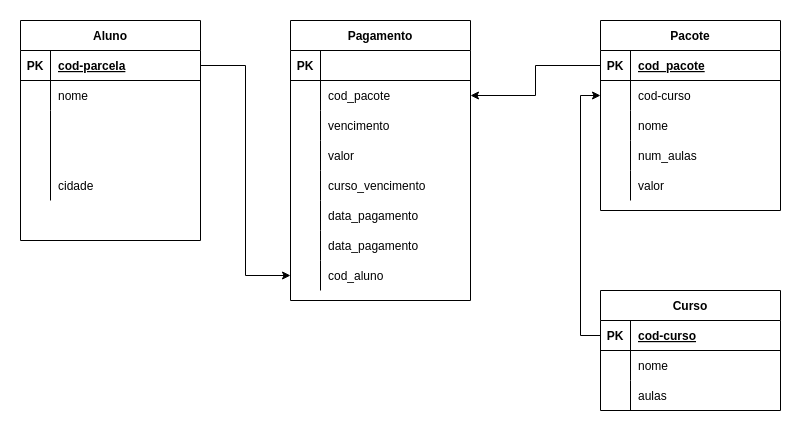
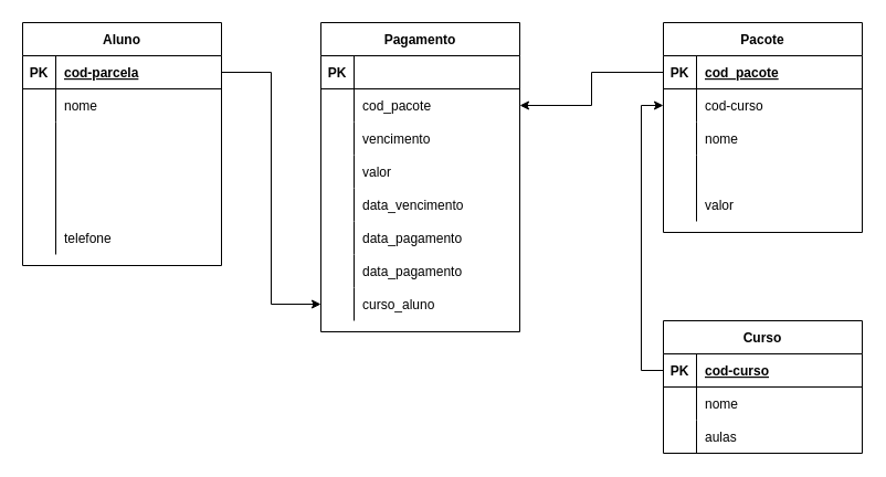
  <mxCell id="0" />
  <mxCell id="1" parent="0" />
  <mxCell id="2" value="Aluno" style="shape=table;startSize=30;container=1;collapsible=1;childLayout=tableLayout;fixedRows=1;rowLines=0;fontStyle=1;align=center;resizeLast=1;" vertex="1" parent="1"><mxGeometry x="20" y="20" width="180" height="220" as="geometry" /></mxCell>
  <mxCell id="3" value="" style="shape=partialRectangle;collapsible=0;dropTarget=0;pointerEvents=0;fillColor=none;top=0;left=0;bottom=1;right=0;points=[[0,0.5],[1,0.5]];portConstraint=eastwest;" vertex="1" parent="2"><mxGeometry y="30" width="180" height="30" as="geometry" /></mxCell>
  <mxCell id="4" value="PK" style="shape=partialRectangle;connectable=0;fillColor=none;top=0;left=0;bottom=0;right=0;fontStyle=1;overflow=hidden;" vertex="1" parent="3"><mxGeometry width="30" height="30" as="geometry" /></mxCell>
  <mxCell id="5" value="cod-parcela" style="shape=partialRectangle;connectable=0;fillColor=none;top=0;left=0;bottom=0;right=0;align=left;spacingLeft=6;fontStyle=5;overflow=hidden;" vertex="1" parent="3"><mxGeometry x="30" width="150" height="30" as="geometry" /></mxCell>
  <mxCell id="6" value="" style="shape=partialRectangle;collapsible=0;dropTarget=0;pointerEvents=0;fillColor=none;top=0;left=0;bottom=0;right=0;points=[[0,0.5],[1,0.5]];portConstraint=eastwest;" vertex="1" parent="2"><mxGeometry y="60" width="180" height="30" as="geometry" /></mxCell>
  <mxCell id="7" value="" style="shape=partialRectangle;connectable=0;fillColor=none;top=0;left=0;bottom=0;right=0;editable=1;overflow=hidden;" vertex="1" parent="6"><mxGeometry width="30" height="30" as="geometry" /></mxCell>
  <mxCell id="8" value="nome" style="shape=partialRectangle;connectable=0;fillColor=none;top=0;left=0;bottom=0;right=0;align=left;spacingLeft=6;overflow=hidden;" vertex="1" parent="6"><mxGeometry x="30" width="150" height="30" as="geometry" /></mxCell>
  <mxCell id="9" value="" style="shape=partialRectangle;collapsible=0;dropTarget=0;pointerEvents=0;fillColor=none;top=0;left=0;bottom=0;right=0;points=[[0,0.5],[1,0.5]];portConstraint=eastwest;" vertex="1" parent="2"><mxGeometry y="90" width="180" height="30" as="geometry" /></mxCell>
  <mxCell id="10" value="" style="shape=partialRectangle;connectable=0;fillColor=none;top=0;left=0;bottom=0;right=0;editable=1;overflow=hidden;" vertex="1" parent="9"><mxGeometry width="30" height="30" as="geometry" /></mxCell>
  <mxCell id="11" value="" style="shape=partialRectangle;collapsible=0;dropTarget=0;pointerEvents=0;fillColor=none;top=0;left=0;bottom=0;right=0;points=[[0,0.5],[1,0.5]];portConstraint=eastwest;" vertex="1" parent="2"><mxGeometry y="120" width="180" height="30" as="geometry" /></mxCell>
  <mxCell id="12" value="" style="shape=partialRectangle;connectable=0;fillColor=none;top=0;left=0;bottom=0;right=0;editable=1;overflow=hidden;" vertex="1" parent="11"><mxGeometry width="30" height="30" as="geometry" /></mxCell>
  <mxCell id="13" value="" style="shape=partialRectangle;collapsible=0;dropTarget=0;pointerEvents=0;fillColor=none;top=0;left=0;bottom=0;right=0;points=[[0,0.5],[1,0.5]];portConstraint=eastwest;" vertex="1" parent="2"><mxGeometry y="150" width="180" height="30" as="geometry" /></mxCell>
  <mxCell id="14" value="" style="shape=partialRectangle;connectable=0;fillColor=none;top=0;left=0;bottom=0;right=0;editable=1;overflow=hidden;" vertex="1" parent="13"><mxGeometry width="30" height="30" as="geometry" /></mxCell>
- <mxCell id="15" value="cidade" style="shape=partialRectangle;connectable=0;fillColor=none;top=0;left=0;bottom=0;right=0;align=left;spacingLeft=6;overflow=hidden;" vertex="1" parent="13"><mxGeometry x="30" width="150" height="30" as="geometry" /></mxCell>
  <mxCell id="16" value="" style="shape=partialRectangle;collapsible=0;dropTarget=0;pointerEvents=0;fillColor=none;top=0;left=0;bottom=0;right=0;points=[[0,0.5],[1,0.5]];portConstraint=eastwest;" vertex="1" parent="2"><mxGeometry y="180" width="180" height="30" as="geometry" /></mxCell>
  <mxCell id="17" value="" style="shape=partialRectangle;connectable=0;fillColor=none;top=0;left=0;bottom=0;right=0;editable=1;overflow=hidden;" vertex="1" parent="16"><mxGeometry width="30" height="30" as="geometry" /></mxCell>
+ <mxCell id="18" value="telefone" style="shape=partialRectangle;connectable=0;fillColor=none;top=0;left=0;bottom=0;right=0;align=left;spacingLeft=6;overflow=hidden;" vertex="1" parent="16"><mxGeometry x="30" width="150" height="30" as="geometry" /></mxCell>
  <mxCell id="19" value="Pacote" style="shape=table;startSize=30;container=1;collapsible=1;childLayout=tableLayout;fixedRows=1;rowLines=0;fontStyle=1;align=center;resizeLast=1;" vertex="1" parent="1"><mxGeometry x="600" y="20" width="180" height="190" as="geometry" /></mxCell>
  <mxCell id="20" value="" style="shape=partialRectangle;collapsible=0;dropTarget=0;pointerEvents=0;fillColor=none;top=0;left=0;bottom=1;right=0;points=[[0,0.5],[1,0.5]];portConstraint=eastwest;" vertex="1" parent="19"><mxGeometry y="30" width="180" height="30" as="geometry" /></mxCell>
  <mxCell id="21" value="PK" style="shape=partialRectangle;connectable=0;fillColor=none;top=0;left=0;bottom=0;right=0;fontStyle=1;overflow=hidden;" vertex="1" parent="20"><mxGeometry width="30" height="30" as="geometry" /></mxCell>
  <mxCell id="22" value="cod_pacote" style="shape=partialRectangle;connectable=0;fillColor=none;top=0;left=0;bottom=0;right=0;align=left;spacingLeft=6;fontStyle=5;overflow=hidden;" vertex="1" parent="20"><mxGeometry x="30" width="150" height="30" as="geometry" /></mxCell>
  <mxCell id="23" value="" style="shape=partialRectangle;collapsible=0;dropTarget=0;pointerEvents=0;fillColor=none;top=0;left=0;bottom=0;right=0;points=[[0,0.5],[1,0.5]];portConstraint=eastwest;" vertex="1" parent="19"><mxGeometry y="60" width="180" height="30" as="geometry" /></mxCell>
  <mxCell id="24" value="" style="shape=partialRectangle;connectable=0;fillColor=none;top=0;left=0;bottom=0;right=0;editable=1;overflow=hidden;" vertex="1" parent="23"><mxGeometry width="30" height="30" as="geometry" /></mxCell>
  <mxCell id="25" value="cod-curso" style="shape=partialRectangle;connectable=0;fillColor=none;top=0;left=0;bottom=0;right=0;align=left;spacingLeft=6;overflow=hidden;" vertex="1" parent="23"><mxGeometry x="30" width="150" height="30" as="geometry" /></mxCell>
  <mxCell id="26" value="" style="shape=partialRectangle;collapsible=0;dropTarget=0;pointerEvents=0;fillColor=none;top=0;left=0;bottom=0;right=0;points=[[0,0.5],[1,0.5]];portConstraint=eastwest;" vertex="1" parent="19"><mxGeometry y="90" width="180" height="30" as="geometry" /></mxCell>
  <mxCell id="27" value="" style="shape=partialRectangle;connectable=0;fillColor=none;top=0;left=0;bottom=0;right=0;editable=1;overflow=hidden;" vertex="1" parent="26"><mxGeometry width="30" height="30" as="geometry" /></mxCell>
  <mxCell id="28" value="nome" style="shape=partialRectangle;connectable=0;fillColor=none;top=0;left=0;bottom=0;right=0;align=left;spacingLeft=6;overflow=hidden;" vertex="1" parent="26"><mxGeometry x="30" width="150" height="30" as="geometry" /></mxCell>
  <mxCell id="29" value="" style="shape=partialRectangle;collapsible=0;dropTarget=0;pointerEvents=0;fillColor=none;top=0;left=0;bottom=0;right=0;points=[[0,0.5],[1,0.5]];portConstraint=eastwest;" vertex="1" parent="19"><mxGeometry y="120" width="180" height="30" as="geometry" /></mxCell>
  <mxCell id="30" value="" style="shape=partialRectangle;connectable=0;fillColor=none;top=0;left=0;bottom=0;right=0;editable=1;overflow=hidden;" vertex="1" parent="29"><mxGeometry width="30" height="30" as="geometry" /></mxCell>
- <mxCell id="31" value="num_aulas" style="shape=partialRectangle;connectable=0;fillColor=none;top=0;left=0;bottom=0;right=0;align=left;spacingLeft=6;overflow=hidden;" vertex="1" parent="29"><mxGeometry x="30" width="150" height="30" as="geometry" /></mxCell>
  <mxCell id="32" value="" style="shape=partialRectangle;collapsible=0;dropTarget=0;pointerEvents=0;fillColor=none;top=0;left=0;bottom=0;right=0;points=[[0,0.5],[1,0.5]];portConstraint=eastwest;" vertex="1" parent="19"><mxGeometry y="150" width="180" height="30" as="geometry" /></mxCell>
  <mxCell id="33" value="" style="shape=partialRectangle;connectable=0;fillColor=none;top=0;left=0;bottom=0;right=0;editable=1;overflow=hidden;" vertex="1" parent="32"><mxGeometry width="30" height="30" as="geometry" /></mxCell>
  <mxCell id="34" value="valor" style="shape=partialRectangle;connectable=0;fillColor=none;top=0;left=0;bottom=0;right=0;align=left;spacingLeft=6;overflow=hidden;" vertex="1" parent="32"><mxGeometry x="30" width="150" height="30" as="geometry" /></mxCell>
  <mxCell id="35" value="Curso" style="shape=table;startSize=30;container=1;collapsible=1;childLayout=tableLayout;fixedRows=1;rowLines=0;fontStyle=1;align=center;resizeLast=1;" vertex="1" parent="1"><mxGeometry x="600" y="290" width="180" height="120" as="geometry" /></mxCell>
  <mxCell id="36" value="" style="shape=partialRectangle;collapsible=0;dropTarget=0;pointerEvents=0;fillColor=none;top=0;left=0;bottom=1;right=0;points=[[0,0.5],[1,0.5]];portConstraint=eastwest;" vertex="1" parent="35"><mxGeometry y="30" width="180" height="30" as="geometry" /></mxCell>
  <mxCell id="37" value="PK" style="shape=partialRectangle;connectable=0;fillColor=none;top=0;left=0;bottom=0;right=0;fontStyle=1;overflow=hidden;" vertex="1" parent="36"><mxGeometry width="30" height="30" as="geometry" /></mxCell>
  <mxCell id="38" value="cod-curso" style="shape=partialRectangle;connectable=0;fillColor=none;top=0;left=0;bottom=0;right=0;align=left;spacingLeft=6;fontStyle=5;overflow=hidden;" vertex="1" parent="36"><mxGeometry x="30" width="150" height="30" as="geometry" /></mxCell>
  <mxCell id="39" value="" style="shape=partialRectangle;collapsible=0;dropTarget=0;pointerEvents=0;fillColor=none;top=0;left=0;bottom=0;right=0;points=[[0,0.5],[1,0.5]];portConstraint=eastwest;" vertex="1" parent="35"><mxGeometry y="60" width="180" height="30" as="geometry" /></mxCell>
  <mxCell id="40" value="" style="shape=partialRectangle;connectable=0;fillColor=none;top=0;left=0;bottom=0;right=0;editable=1;overflow=hidden;" vertex="1" parent="39"><mxGeometry width="30" height="30" as="geometry" /></mxCell>
  <mxCell id="41" value="nome" style="shape=partialRectangle;connectable=0;fillColor=none;top=0;left=0;bottom=0;right=0;align=left;spacingLeft=6;overflow=hidden;" vertex="1" parent="39"><mxGeometry x="30" width="150" height="30" as="geometry" /></mxCell>
  <mxCell id="42" value="" style="shape=partialRectangle;collapsible=0;dropTarget=0;pointerEvents=0;fillColor=none;top=0;left=0;bottom=0;right=0;points=[[0,0.5],[1,0.5]];portConstraint=eastwest;" vertex="1" parent="35"><mxGeometry y="90" width="180" height="30" as="geometry" /></mxCell>
  <mxCell id="43" value="" style="shape=partialRectangle;connectable=0;fillColor=none;top=0;left=0;bottom=0;right=0;editable=1;overflow=hidden;" vertex="1" parent="42"><mxGeometry width="30" height="30" as="geometry" /></mxCell>
  <mxCell id="44" value="aulas" style="shape=partialRectangle;connectable=0;fillColor=none;top=0;left=0;bottom=0;right=0;align=left;spacingLeft=6;overflow=hidden;" vertex="1" parent="42"><mxGeometry x="30" width="150" height="30" as="geometry" /></mxCell>
  <mxCell id="45" style="edgeStyle=orthogonalEdgeStyle;rounded=0;orthogonalLoop=1;jettySize=auto;html=1;exitX=1;exitY=0.5;exitDx=0;exitDy=0;" edge="1" parent="1" source="3" target="69"><mxGeometry relative="1" as="geometry" /></mxCell>
  <mxCell id="46" style="edgeStyle=orthogonalEdgeStyle;rounded=0;orthogonalLoop=1;jettySize=auto;html=1;exitX=0;exitY=0.5;exitDx=0;exitDy=0;" edge="1" parent="1" source="36"><mxGeometry relative="1" as="geometry"><mxPoint x="600" y="95" as="targetPoint" /><Array as="points"><mxPoint x="580" y="335" /><mxPoint x="580" y="95" /></Array></mxGeometry></mxCell>
  <mxCell id="47" style="edgeStyle=orthogonalEdgeStyle;rounded=0;orthogonalLoop=1;jettySize=auto;html=1;exitX=0;exitY=0.5;exitDx=0;exitDy=0;entryX=1;entryY=0.5;entryDx=0;entryDy=0;" edge="1" parent="1" source="20" target="51"><mxGeometry relative="1" as="geometry" /></mxCell>
  <mxCell id="48" value="Pagamento" style="shape=table;startSize=30;container=1;collapsible=1;childLayout=tableLayout;fixedRows=1;rowLines=0;fontStyle=1;align=center;resizeLast=1;" vertex="1" parent="1"><mxGeometry x="290" y="20" width="180" height="280" as="geometry" /></mxCell>
  <mxCell id="49" value="" style="shape=partialRectangle;collapsible=0;dropTarget=0;pointerEvents=0;fillColor=none;top=0;left=0;bottom=1;right=0;points=[[0,0.5],[1,0.5]];portConstraint=eastwest;" vertex="1" parent="48"><mxGeometry y="30" width="180" height="30" as="geometry" /></mxCell>
  <mxCell id="50" value="PK" style="shape=partialRectangle;connectable=0;fillColor=none;top=0;left=0;bottom=0;right=0;fontStyle=1;overflow=hidden;" vertex="1" parent="49"><mxGeometry width="30" height="30" as="geometry" /></mxCell>
  <mxCell id="51" value="" style="shape=partialRectangle;collapsible=0;dropTarget=0;pointerEvents=0;fillColor=none;top=0;left=0;bottom=0;right=0;points=[[0,0.5],[1,0.5]];portConstraint=eastwest;" vertex="1" parent="48"><mxGeometry y="60" width="180" height="30" as="geometry" /></mxCell>
  <mxCell id="52" value="" style="shape=partialRectangle;connectable=0;fillColor=none;top=0;left=0;bottom=0;right=0;editable=1;overflow=hidden;" vertex="1" parent="51"><mxGeometry width="30" height="30" as="geometry" /></mxCell>
  <mxCell id="53" value="cod_pacote" style="shape=partialRectangle;connectable=0;fillColor=none;top=0;left=0;bottom=0;right=0;align=left;spacingLeft=6;overflow=hidden;" vertex="1" parent="51"><mxGeometry x="30" width="150" height="30" as="geometry" /></mxCell>
  <mxCell id="54" value="" style="shape=partialRectangle;collapsible=0;dropTarget=0;pointerEvents=0;fillColor=none;top=0;left=0;bottom=0;right=0;points=[[0,0.5],[1,0.5]];portConstraint=eastwest;" vertex="1" parent="48"><mxGeometry y="90" width="180" height="30" as="geometry" /></mxCell>
  <mxCell id="55" value="" style="shape=partialRectangle;connectable=0;fillColor=none;top=0;left=0;bottom=0;right=0;editable=1;overflow=hidden;" vertex="1" parent="54"><mxGeometry width="30" height="30" as="geometry" /></mxCell>
  <mxCell id="56" value="vencimento" style="shape=partialRectangle;connectable=0;fillColor=none;top=0;left=0;bottom=0;right=0;align=left;spacingLeft=6;overflow=hidden;" vertex="1" parent="54"><mxGeometry x="30" width="150" height="30" as="geometry" /></mxCell>
  <mxCell id="57" value="" style="shape=partialRectangle;collapsible=0;dropTarget=0;pointerEvents=0;fillColor=none;top=0;left=0;bottom=0;right=0;points=[[0,0.5],[1,0.5]];portConstraint=eastwest;" vertex="1" parent="48"><mxGeometry y="120" width="180" height="30" as="geometry" /></mxCell>
  <mxCell id="58" value="" style="shape=partialRectangle;connectable=0;fillColor=none;top=0;left=0;bottom=0;right=0;editable=1;overflow=hidden;" vertex="1" parent="57"><mxGeometry width="30" height="30" as="geometry" /></mxCell>
  <mxCell id="59" value="valor" style="shape=partialRectangle;connectable=0;fillColor=none;top=0;left=0;bottom=0;right=0;align=left;spacingLeft=6;overflow=hidden;" vertex="1" parent="57"><mxGeometry x="30" width="150" height="30" as="geometry" /></mxCell>
  <mxCell id="60" value="" style="shape=partialRectangle;collapsible=0;dropTarget=0;pointerEvents=0;fillColor=none;top=0;left=0;bottom=0;right=0;points=[[0,0.5],[1,0.5]];portConstraint=eastwest;" vertex="1" parent="48"><mxGeometry y="150" width="180" height="30" as="geometry" /></mxCell>
  <mxCell id="61" value="" style="shape=partialRectangle;connectable=0;fillColor=none;top=0;left=0;bottom=0;right=0;editable=1;overflow=hidden;" vertex="1" parent="60"><mxGeometry width="30" height="30" as="geometry" /></mxCell>
- <mxCell id="62" value="curso_vencimento" style="shape=partialRectangle;connectable=0;fillColor=none;top=0;left=0;bottom=0;right=0;align=left;spacingLeft=6;overflow=hidden;" vertex="1" parent="60"><mxGeometry x="30" width="150" height="30" as="geometry" /></mxCell>
+ <mxCell id="62" value="data_vencimento" style="shape=partialRectangle;connectable=0;fillColor=none;top=0;left=0;bottom=0;right=0;align=left;spacingLeft=6;overflow=hidden;" vertex="1" parent="60"><mxGeometry x="30" width="150" height="30" as="geometry" /></mxCell>
  <mxCell id="63" value="" style="shape=partialRectangle;collapsible=0;dropTarget=0;pointerEvents=0;fillColor=none;top=0;left=0;bottom=0;right=0;points=[[0,0.5],[1,0.5]];portConstraint=eastwest;" vertex="1" parent="48"><mxGeometry y="180" width="180" height="30" as="geometry" /></mxCell>
  <mxCell id="64" value="" style="shape=partialRectangle;connectable=0;fillColor=none;top=0;left=0;bottom=0;right=0;editable=1;overflow=hidden;" vertex="1" parent="63"><mxGeometry width="30" height="30" as="geometry" /></mxCell>
  <mxCell id="65" value="data_pagamento" style="shape=partialRectangle;connectable=0;fillColor=none;top=0;left=0;bottom=0;right=0;align=left;spacingLeft=6;overflow=hidden;" vertex="1" parent="63"><mxGeometry x="30" width="150" height="30" as="geometry" /></mxCell>
  <mxCell id="66" value="" style="shape=partialRectangle;collapsible=0;dropTarget=0;pointerEvents=0;fillColor=none;top=0;left=0;bottom=0;right=0;points=[[0,0.5],[1,0.5]];portConstraint=eastwest;" vertex="1" parent="48"><mxGeometry y="210" width="180" height="30" as="geometry" /></mxCell>
  <mxCell id="67" value="" style="shape=partialRectangle;connectable=0;fillColor=none;top=0;left=0;bottom=0;right=0;editable=1;overflow=hidden;" vertex="1" parent="66"><mxGeometry width="30" height="30" as="geometry" /></mxCell>
  <mxCell id="68" value="data_pagamento" style="shape=partialRectangle;connectable=0;fillColor=none;top=0;left=0;bottom=0;right=0;align=left;spacingLeft=6;overflow=hidden;" vertex="1" parent="66"><mxGeometry x="30" width="150" height="30" as="geometry" /></mxCell>
  <mxCell id="69" value="" style="shape=partialRectangle;collapsible=0;dropTarget=0;pointerEvents=0;fillColor=none;top=0;left=0;bottom=0;right=0;points=[[0,0.5],[1,0.5]];portConstraint=eastwest;" vertex="1" parent="48"><mxGeometry y="240" width="180" height="30" as="geometry" /></mxCell>
  <mxCell id="70" value="" style="shape=partialRectangle;connectable=0;fillColor=none;top=0;left=0;bottom=0;right=0;editable=1;overflow=hidden;" vertex="1" parent="69"><mxGeometry width="30" height="30" as="geometry" /></mxCell>
- <mxCell id="71" value="cod_aluno" style="shape=partialRectangle;connectable=0;fillColor=none;top=0;left=0;bottom=0;right=0;align=left;spacingLeft=6;overflow=hidden;" vertex="1" parent="69"><mxGeometry x="30" width="150" height="30" as="geometry" /></mxCell>
+ <mxCell id="71" value="curso_aluno" style="shape=partialRectangle;connectable=0;fillColor=none;top=0;left=0;bottom=0;right=0;align=left;spacingLeft=6;overflow=hidden;" vertex="1" parent="69"><mxGeometry x="30" width="150" height="30" as="geometry" /></mxCell>
